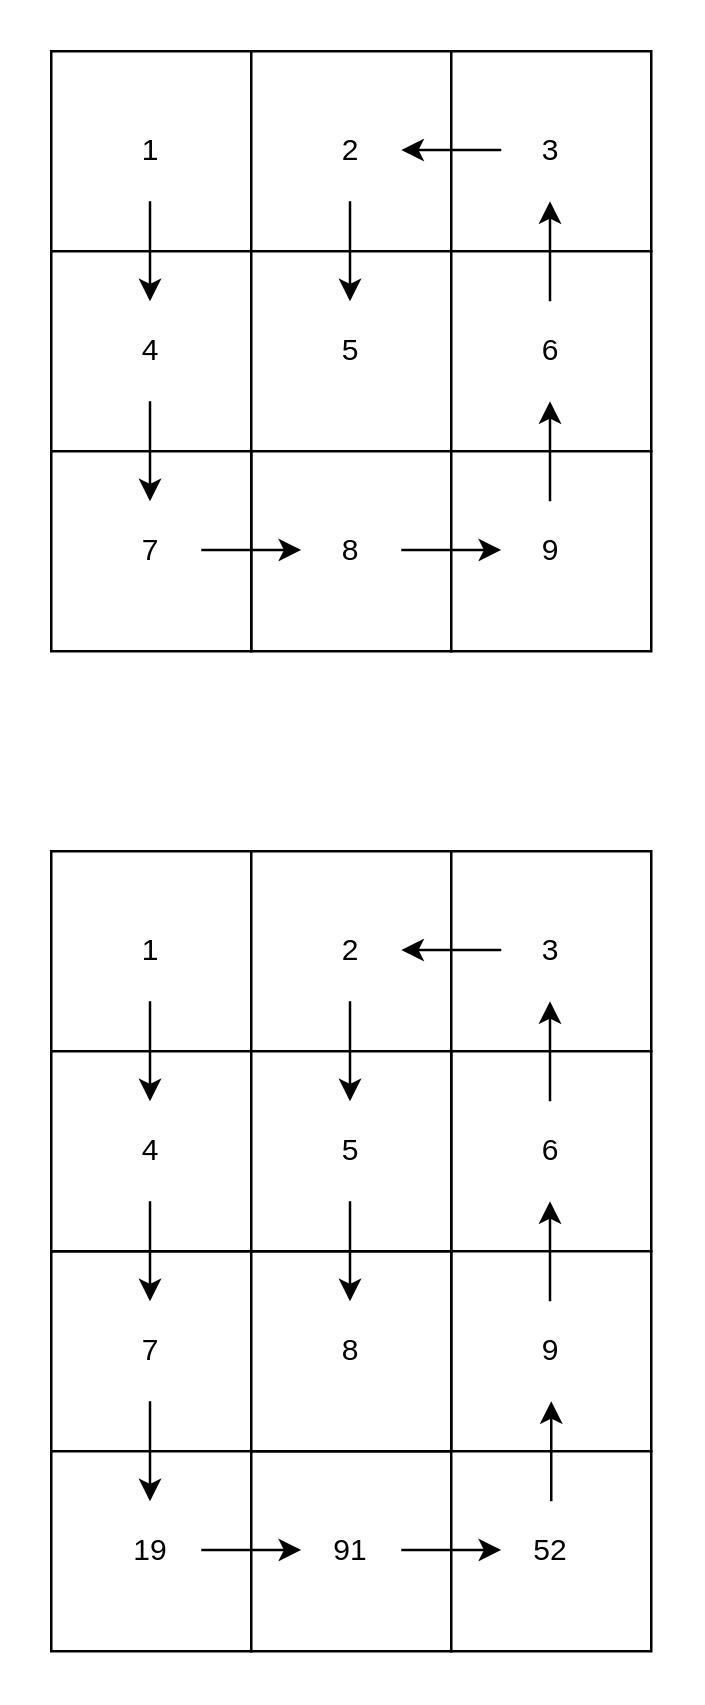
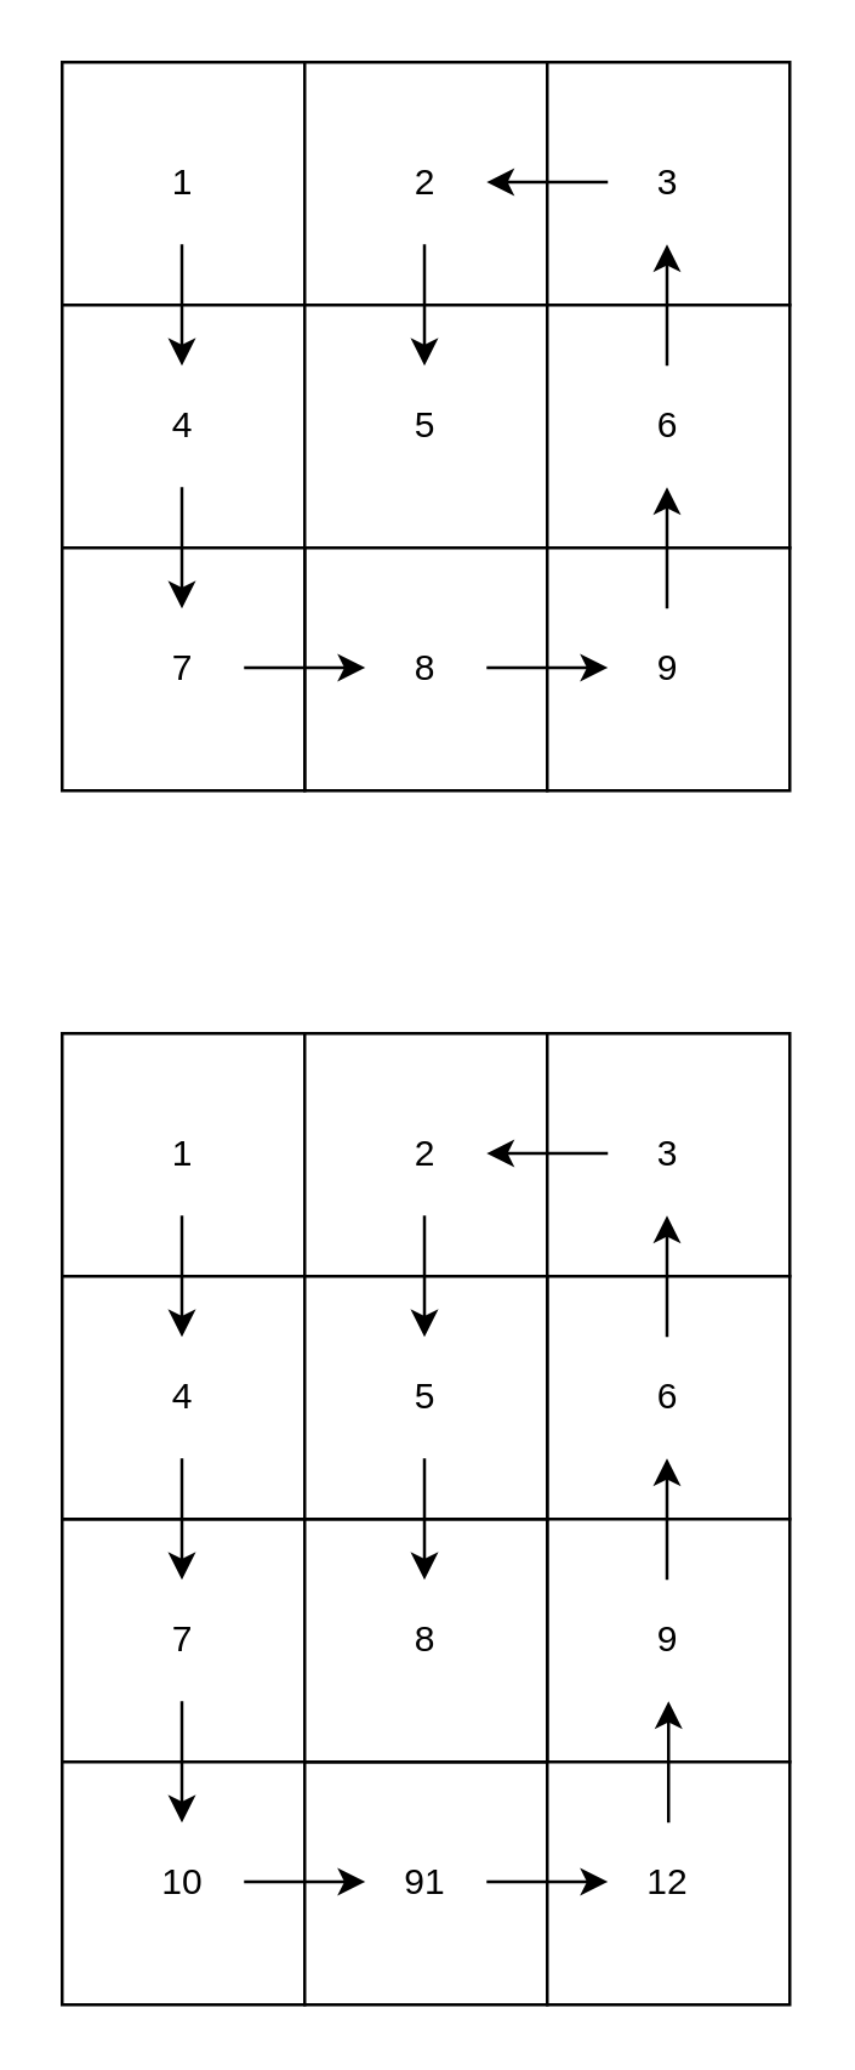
  <mxCell id="0" />
  <mxCell id="1" parent="0" />
  <mxCell id="2" value="1" style="whiteSpace=wrap;html=1;aspect=fixed;" vertex="1" parent="1"><mxGeometry x="20" y="20" width="80" height="80" as="geometry" /></mxCell>
  <mxCell id="3" value="2" style="whiteSpace=wrap;html=1;aspect=fixed;" vertex="1" parent="1"><mxGeometry x="100" y="20" width="80" height="80" as="geometry" /></mxCell>
  <mxCell id="4" value="3" style="whiteSpace=wrap;html=1;aspect=fixed;" vertex="1" parent="1"><mxGeometry x="180" y="20" width="80" height="80" as="geometry" /></mxCell>
  <mxCell id="5" value="4" style="whiteSpace=wrap;html=1;aspect=fixed;" vertex="1" parent="1"><mxGeometry x="20" y="100" width="80" height="80" as="geometry" /></mxCell>
  <mxCell id="6" value="5" style="whiteSpace=wrap;html=1;aspect=fixed;" vertex="1" parent="1"><mxGeometry x="100" y="100" width="80" height="80" as="geometry" /></mxCell>
  <mxCell id="7" value="6" style="whiteSpace=wrap;html=1;aspect=fixed;" vertex="1" parent="1"><mxGeometry x="180" y="100" width="80" height="80" as="geometry" /></mxCell>
  <mxCell id="8" value="8" style="whiteSpace=wrap;html=1;aspect=fixed;" vertex="1" parent="1"><mxGeometry x="100" y="180" width="80" height="80" as="geometry" /></mxCell>
  <mxCell id="9" value="7" style="whiteSpace=wrap;html=1;aspect=fixed;" vertex="1" parent="1"><mxGeometry x="20" y="180" width="80" height="80" as="geometry" /></mxCell>
  <mxCell id="10" value="9" style="whiteSpace=wrap;html=1;aspect=fixed;" vertex="1" parent="1"><mxGeometry x="180" y="180" width="80" height="80" as="geometry" /></mxCell>
  <mxCell id="11" value="1" style="whiteSpace=wrap;html=1;aspect=fixed;" vertex="1" parent="1"><mxGeometry x="20" y="340" width="80" height="80" as="geometry" /></mxCell>
  <mxCell id="12" value="2" style="whiteSpace=wrap;html=1;aspect=fixed;" vertex="1" parent="1"><mxGeometry x="100" y="340" width="80" height="80" as="geometry" /></mxCell>
  <mxCell id="13" value="3" style="whiteSpace=wrap;html=1;aspect=fixed;" vertex="1" parent="1"><mxGeometry x="180" y="340" width="80" height="80" as="geometry" /></mxCell>
  <mxCell id="14" value="6" style="whiteSpace=wrap;html=1;aspect=fixed;" vertex="1" parent="1"><mxGeometry x="180" y="420" width="80" height="80" as="geometry" /></mxCell>
  <mxCell id="15" value="7" style="whiteSpace=wrap;html=1;aspect=fixed;" vertex="1" parent="1"><mxGeometry x="20" y="500" width="80" height="80" as="geometry" /></mxCell>
- <mxCell id="16" value="19" style="whiteSpace=wrap;html=1;aspect=fixed;" vertex="1" parent="1"><mxGeometry x="20" y="580" width="80" height="80" as="geometry" /></mxCell>
+ <mxCell id="16" value="10" style="whiteSpace=wrap;html=1;aspect=fixed;" vertex="1" parent="1"><mxGeometry x="20" y="580" width="80" height="80" as="geometry" /></mxCell>
  <mxCell id="17" value="9" style="whiteSpace=wrap;html=1;aspect=fixed;" vertex="1" parent="1"><mxGeometry x="180" y="500" width="80" height="80" as="geometry" /></mxCell>
  <mxCell id="18" value="91" style="whiteSpace=wrap;html=1;aspect=fixed;" vertex="1" parent="1"><mxGeometry x="100" y="580" width="80" height="80" as="geometry" /></mxCell>
  <mxCell id="19" value="4" style="whiteSpace=wrap;html=1;aspect=fixed;" vertex="1" parent="1"><mxGeometry x="20" y="420" width="80" height="80" as="geometry" /></mxCell>
  <mxCell id="20" value="8" style="whiteSpace=wrap;html=1;aspect=fixed;" vertex="1" parent="1"><mxGeometry x="100" y="500" width="80" height="80" as="geometry" /></mxCell>
- <mxCell id="21" value="52" style="whiteSpace=wrap;html=1;aspect=fixed;" vertex="1" parent="1"><mxGeometry x="180" y="580" width="80" height="80" as="geometry" /></mxCell>
+ <mxCell id="21" value="12" style="whiteSpace=wrap;html=1;aspect=fixed;" vertex="1" parent="1"><mxGeometry x="180" y="580" width="80" height="80" as="geometry" /></mxCell>
  <mxCell id="22" value="" style="endArrow=classic;html=1;rounded=0;" edge="1" parent="1"><mxGeometry width="50" height="50" relative="1" as="geometry"><mxPoint x="80" y="219.5" as="sourcePoint" /><mxPoint x="120" y="219.5" as="targetPoint" /></mxGeometry></mxCell>
  <mxCell id="23" value="" style="endArrow=classic;html=1;rounded=0;" edge="1" parent="1"><mxGeometry width="50" height="50" relative="1" as="geometry"><mxPoint x="59.5" y="80" as="sourcePoint" /><mxPoint x="59.5" y="120" as="targetPoint" /></mxGeometry></mxCell>
  <mxCell id="24" value="" style="endArrow=classic;html=1;rounded=0;" edge="1" parent="1"><mxGeometry width="50" height="50" relative="1" as="geometry"><mxPoint x="59.5" y="160" as="sourcePoint" /><mxPoint x="59.5" y="200" as="targetPoint" /></mxGeometry></mxCell>
  <mxCell id="25" value="" style="endArrow=classic;html=1;rounded=0;" edge="1" parent="1"><mxGeometry width="50" height="50" relative="1" as="geometry"><mxPoint x="160" y="219.5" as="sourcePoint" /><mxPoint x="200" y="219.5" as="targetPoint" /></mxGeometry></mxCell>
  <mxCell id="26" value="" style="endArrow=classic;html=1;rounded=0;" edge="1" parent="1"><mxGeometry width="50" height="50" relative="1" as="geometry"><mxPoint x="219.5" y="200" as="sourcePoint" /><mxPoint x="219.5" y="160" as="targetPoint" /></mxGeometry></mxCell>
  <mxCell id="27" value="" style="endArrow=classic;html=1;rounded=0;" edge="1" parent="1"><mxGeometry width="50" height="50" relative="1" as="geometry"><mxPoint x="219.5" y="120" as="sourcePoint" /><mxPoint x="219.5" y="80" as="targetPoint" /></mxGeometry></mxCell>
  <mxCell id="28" value="" style="endArrow=classic;html=1;rounded=0;" edge="1" parent="1"><mxGeometry width="50" height="50" relative="1" as="geometry"><mxPoint x="200" y="59.5" as="sourcePoint" /><mxPoint x="160" y="59.5" as="targetPoint" /></mxGeometry></mxCell>
  <mxCell id="29" value="" style="endArrow=classic;html=1;rounded=0;" edge="1" parent="1"><mxGeometry width="50" height="50" relative="1" as="geometry"><mxPoint x="139.5" y="80" as="sourcePoint" /><mxPoint x="139.5" y="120" as="targetPoint" /></mxGeometry></mxCell>
  <mxCell id="30" value="" style="endArrow=classic;html=1;rounded=0;" edge="1" parent="1"><mxGeometry width="50" height="50" relative="1" as="geometry"><mxPoint x="59.5" y="400" as="sourcePoint" /><mxPoint x="59.5" y="440" as="targetPoint" /></mxGeometry></mxCell>
  <mxCell id="31" value="" style="endArrow=classic;html=1;rounded=0;" edge="1" parent="1"><mxGeometry width="50" height="50" relative="1" as="geometry"><mxPoint x="59.5" y="480" as="sourcePoint" /><mxPoint x="59.5" y="520" as="targetPoint" /></mxGeometry></mxCell>
  <mxCell id="32" value="" style="endArrow=classic;html=1;rounded=0;" edge="1" parent="1"><mxGeometry width="50" height="50" relative="1" as="geometry"><mxPoint x="59.5" y="560" as="sourcePoint" /><mxPoint x="59.5" y="600" as="targetPoint" /></mxGeometry></mxCell>
  <mxCell id="33" value="" style="endArrow=classic;html=1;rounded=0;" edge="1" parent="1"><mxGeometry width="50" height="50" relative="1" as="geometry"><mxPoint x="80" y="619.5" as="sourcePoint" /><mxPoint x="120" y="619.5" as="targetPoint" /></mxGeometry></mxCell>
  <mxCell id="34" value="" style="endArrow=classic;html=1;rounded=0;" edge="1" parent="1"><mxGeometry width="50" height="50" relative="1" as="geometry"><mxPoint x="160" y="619.5" as="sourcePoint" /><mxPoint x="200" y="619.5" as="targetPoint" /></mxGeometry></mxCell>
  <mxCell id="35" value="" style="endArrow=classic;html=1;rounded=0;" edge="1" parent="1"><mxGeometry width="50" height="50" relative="1" as="geometry"><mxPoint x="220" y="600" as="sourcePoint" /><mxPoint x="220" y="560" as="targetPoint" /></mxGeometry></mxCell>
  <mxCell id="36" value="" style="endArrow=classic;html=1;rounded=0;" edge="1" parent="1"><mxGeometry width="50" height="50" relative="1" as="geometry"><mxPoint x="219.5" y="520" as="sourcePoint" /><mxPoint x="219.5" y="480" as="targetPoint" /></mxGeometry></mxCell>
  <mxCell id="37" value="" style="endArrow=classic;html=1;rounded=0;" edge="1" parent="1"><mxGeometry width="50" height="50" relative="1" as="geometry"><mxPoint x="200" y="379.5" as="sourcePoint" /><mxPoint x="160" y="379.5" as="targetPoint" /></mxGeometry></mxCell>
  <mxCell id="38" value="" style="endArrow=classic;html=1;rounded=0;" edge="1" parent="1" target="39"><mxGeometry width="50" height="50" relative="1" as="geometry"><mxPoint x="160" y="459.5" as="sourcePoint" /><mxPoint x="200" y="459.5" as="targetPoint" /></mxGeometry></mxCell>
  <mxCell id="39" value="5" style="whiteSpace=wrap;html=1;aspect=fixed;" vertex="1" parent="1"><mxGeometry x="100" y="420" width="80" height="80" as="geometry" /></mxCell>
  <mxCell id="40" value="" style="endArrow=classic;html=1;rounded=0;" edge="1" parent="1"><mxGeometry width="50" height="50" relative="1" as="geometry"><mxPoint x="139.5" y="480" as="sourcePoint" /><mxPoint x="139.5" y="520" as="targetPoint" /></mxGeometry></mxCell>
  <mxCell id="41" value="" style="endArrow=classic;html=1;rounded=0;" edge="1" parent="1"><mxGeometry width="50" height="50" relative="1" as="geometry"><mxPoint x="219.5" y="440" as="sourcePoint" /><mxPoint x="219.5" y="400" as="targetPoint" /></mxGeometry></mxCell>
  <mxCell id="42" value="" style="endArrow=classic;html=1;rounded=0;" edge="1" parent="1"><mxGeometry width="50" height="50" relative="1" as="geometry"><mxPoint x="139.5" y="400" as="sourcePoint" /><mxPoint x="139.5" y="440" as="targetPoint" /></mxGeometry></mxCell>
